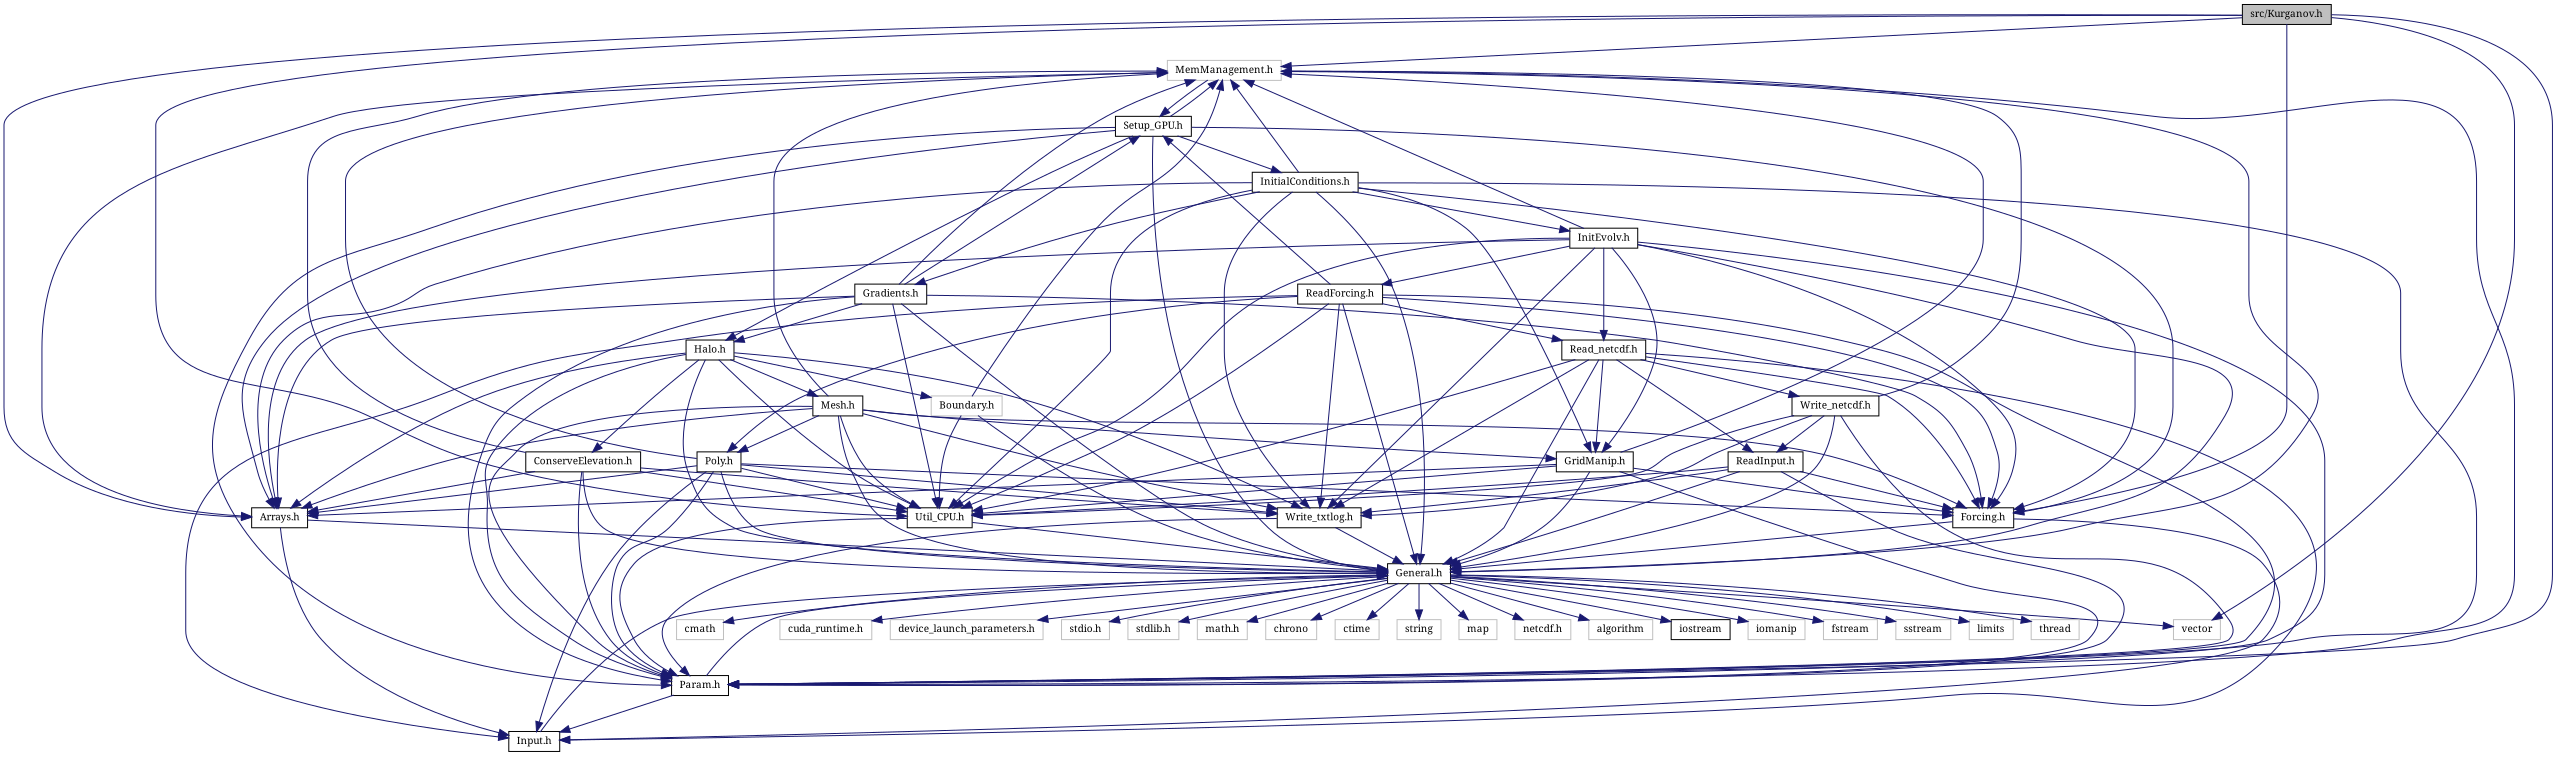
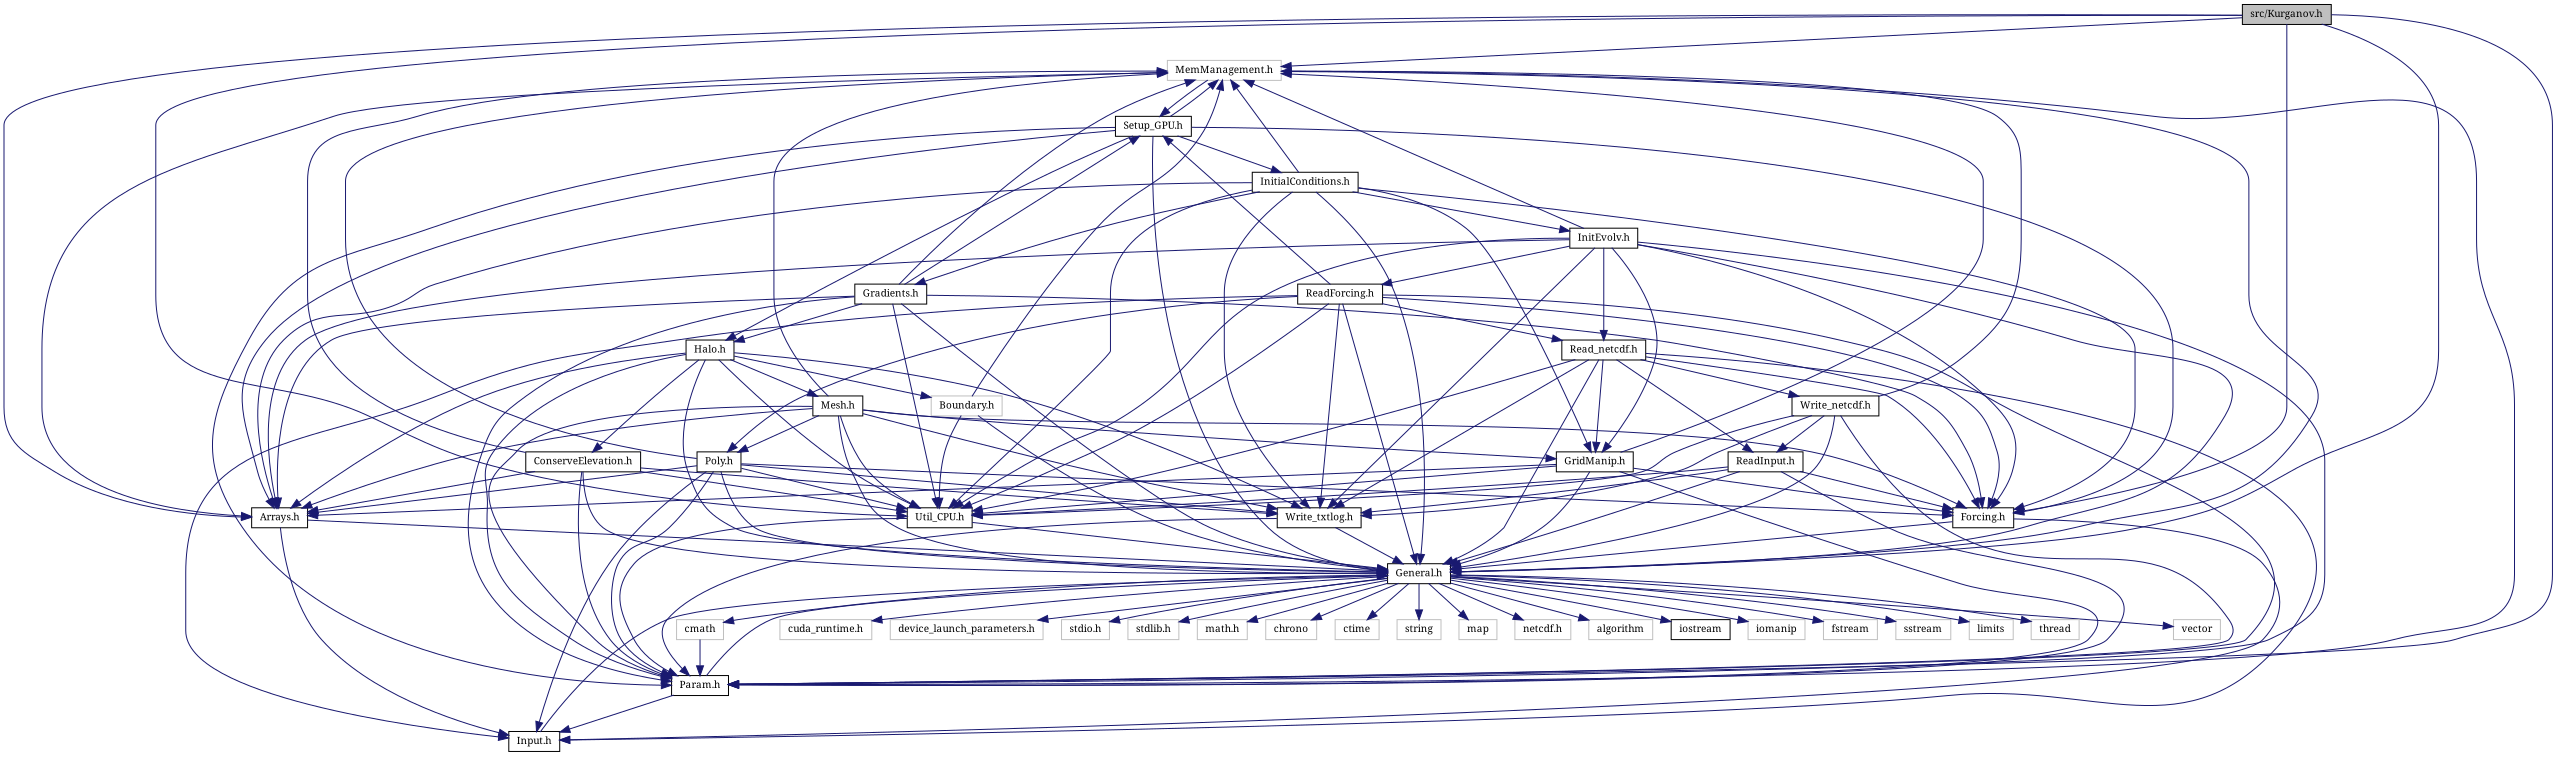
  digraph {
    fontname="Noto Serif"
    node [color=black fontname="Noto Serif" fontsize=10 shape=record]
    edge [color=midnightblue fontname="Noto Serif" fontsize=10 labelfontname=Helvetica labelfontsize=10 style=solid]
    n1 [fillcolor=grey75 fontcolor=black height=0.2 label="src/Kurganov.h" style=filled width=0.4]
    n2 [height=0.2 label="General.h" width=0.4]
    n3 [height=0.2 label="Param.h" width=0.4]
    n4 [height=0.2 label="Arrays.h" width=0.4]
    n5 [height=0.2 label="Forcing.h" width=0.4]
    n6 [color=grey75 height=0.2 label="MemManagement.h" width=0.4]
    n7 [height=0.2 label="Util_CPU.h" width=0.4]
    n8 [color=grey75 height=0.2 label="cuda_runtime.h" width=0.4]
    n9 [color=grey75 height=0.2 label="device_launch_parameters.h" width=0.4]
    n10 [color=grey75 height=0.2 label="stdio.h" width=0.4]
    n11 [color=grey75 height=0.2 label="stdlib.h" width=0.4]
    n12 [color=grey75 height=0.2 label="math.h" width=0.4]
    n13 [color=grey75 height=0.2 label=cmath width=0.4]
    n14 [color=grey75 height=0.2 label=chrono width=0.4]
    n15 [color=grey75 height=0.2 label=ctime width=0.4]
    n16 [color=grey75 height=0.2 label=string width=0.4]
    n17 [color=grey75 height=0.2 label=vector width=0.4]
    n18 [color=grey75 height=0.2 label=map width=0.4]
    n19 [color=grey75 height=0.2 label="netcdf.h" width=0.4]
    n20 [color=grey75 height=0.2 label=algorithm width=0.4]
    n21 [height=0.2 label=iostream width=0.4]
    n22 [color=grey75 height=0.2 label=iomanip width=0.4]
    n23 [color=grey75 height=0.2 label=fstream width=0.4]
    n24 [color=grey75 height=0.2 label=sstream width=0.4]
    n25 [color=grey75 height=0.2 label=limits width=0.4]
    n26 [color=grey75 height=0.2 label=thread width=0.4]
    n27 [height=0.2 label="Input.h" width=0.4]
    n28 [height=0.2 label="Setup_GPU.h" width=0.4]
    n29 [height=0.2 label="Halo.h" width=0.4]
    n30 [height=0.2 label="InitialConditions.h" width=0.4]
    n31 [height=0.2 label="Write_txtlog.h" width=0.4]
    n32 [height=0.2 label="Mesh.h" width=0.4]
    n33 [color=grey75 height=0.2 label="Boundary.h" width=0.4]
    n34 [height=0.2 label="ConserveElevation.h" width=0.4]
    n35 [height=0.2 label="GridManip.h" width=0.4]
    n36 [height=0.2 label="InitEvolv.h" width=0.4]
    n37 [height=0.2 label="Gradients.h" width=0.4]
    n38 [height=0.2 label="Poly.h" width=0.4]
    n39 [height=0.2 label="Read_netcdf.h" width=0.4]
    n40 [height=0.2 label="ReadForcing.h" width=0.4]
    n41 [height=0.2 label="ReadInput.h" width=0.4]
    n42 [height=0.2 label="Write_netcdf.h" width=0.4]
-   n1 -> n17
+   n1 -> n2
    n1 -> n3
    n1 -> n4
    n1 -> n5
    n1 -> n6
    n1 -> n7
    n2 -> n8
    n2 -> n9
    n2 -> n10
    n2 -> n11
    n2 -> n12
    n2 -> n13
    n2 -> n14
    n2 -> n15
    n2 -> n16
    n2 -> n17
    n2 -> n18
    n2 -> n19
    n2 -> n20
    n2 -> n21
    n2 -> n22
    n2 -> n23
    n2 -> n24
    n2 -> n25
    n2 -> n26
    n3 -> n2
    n3 -> n27
    n4 -> n2
    n4 -> n27
    n5 -> n2
    n5 -> n27
    n6 -> n2
    n6 -> n3
    n6 -> n4
    n6 -> n28
    n7 -> n2
    n7 -> n3
    n27 -> n2
    n28 -> n2
    n28 -> n3
    n28 -> n4
    n28 -> n5
    n28 -> n6
    n28 -> n29
    n28 -> n30
    n29 -> n2
    n29 -> n3
    n29 -> n4
    n29 -> n7
    n29 -> n31
    n29 -> n32
    n29 -> n33
    n29 -> n34
    n30 -> n2
-   n30 -> n3
+   n13 -> n3
    n30 -> n4
    n30 -> n5
    n30 -> n6
    n30 -> n7
    n30 -> n31
    n30 -> n35
    n30 -> n36
    n30 -> n37
    n31 -> n2
    n31 -> n3
    n32 -> n2
    n32 -> n3
    n32 -> n4
    n32 -> n5
    n32 -> n6
    n32 -> n7
    n32 -> n31
    n32 -> n35
    n32 -> n38
    n33 -> n2
    n33 -> n6
    n33 -> n7
    n34 -> n2
    n34 -> n3
    n34 -> n4
    n34 -> n6
    n34 -> n7
    n34 -> n31
    n35 -> n2
    n35 -> n3
    n35 -> n4
    n35 -> n5
    n35 -> n6
    n35 -> n7
    n36 -> n2
    n36 -> n3
    n36 -> n4
    n36 -> n5
    n36 -> n6
    n36 -> n7
    n36 -> n31
    n36 -> n35
    n36 -> n39
    n36 -> n40
    n37 -> n2
    n37 -> n3
    n37 -> n4
    n37 -> n5
    n37 -> n6
    n37 -> n7
    n37 -> n28
    n37 -> n29
    n38 -> n2
    n38 -> n3
    n38 -> n4
    n38 -> n5
    n38 -> n6
    n38 -> n7
    n38 -> n27
    n38 -> n31
    n39 -> n2
    n39 -> n5
    n39 -> n7
    n39 -> n27
    n39 -> n31
    n39 -> n35
    n39 -> n41
    n39 -> n42
    n40 -> n2
    n40 -> n3
    n40 -> n5
    n40 -> n7
    n40 -> n27
    n40 -> n28
    n40 -> n31
    n40 -> n38
    n40 -> n39
    n41 -> n2
    n41 -> n3
    n41 -> n5
    n41 -> n7
    n41 -> n31
    n42 -> n2
    n42 -> n3
    n42 -> n6
    n42 -> n7
    n42 -> n31
    n42 -> n41
  }
